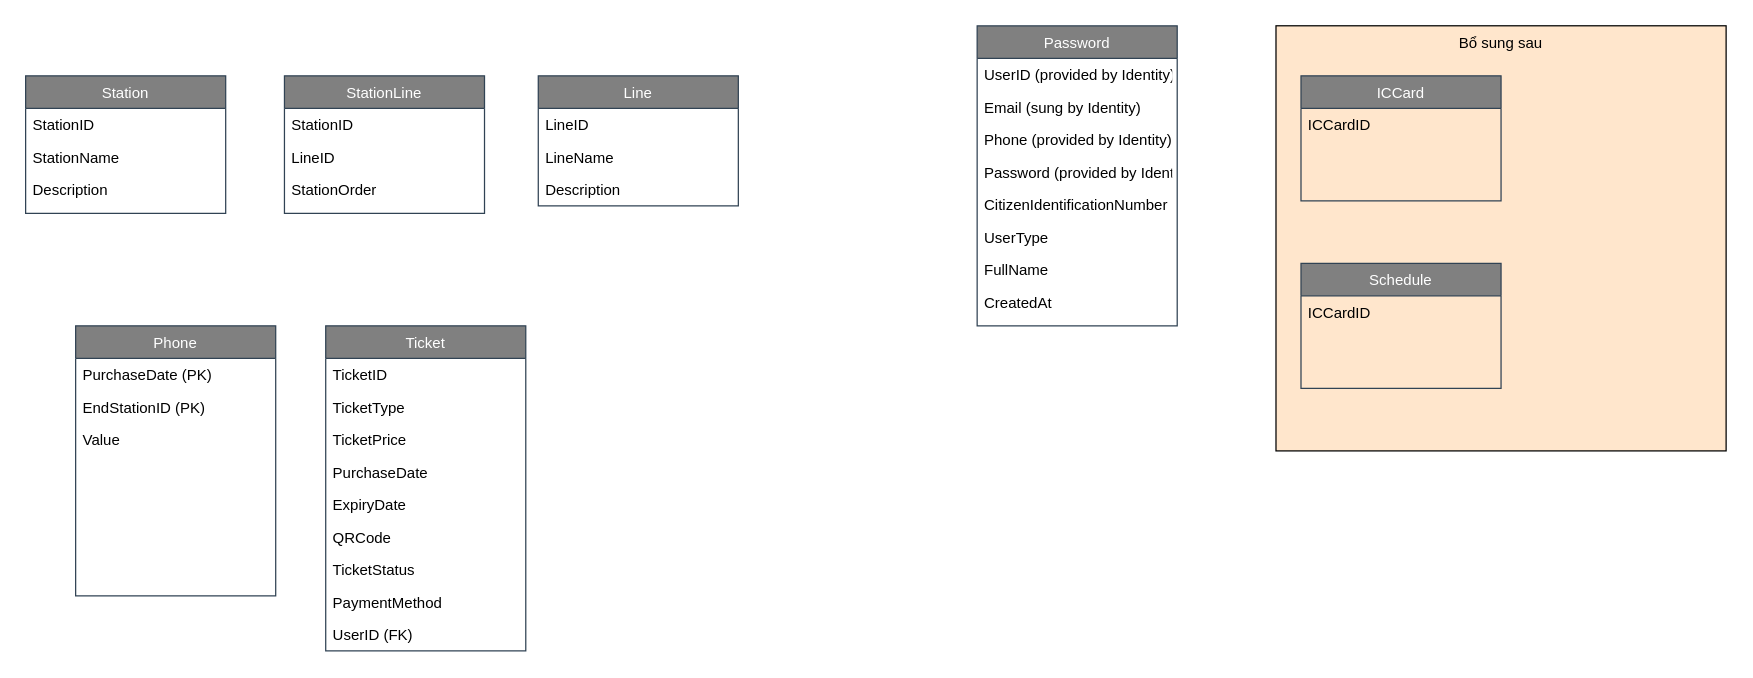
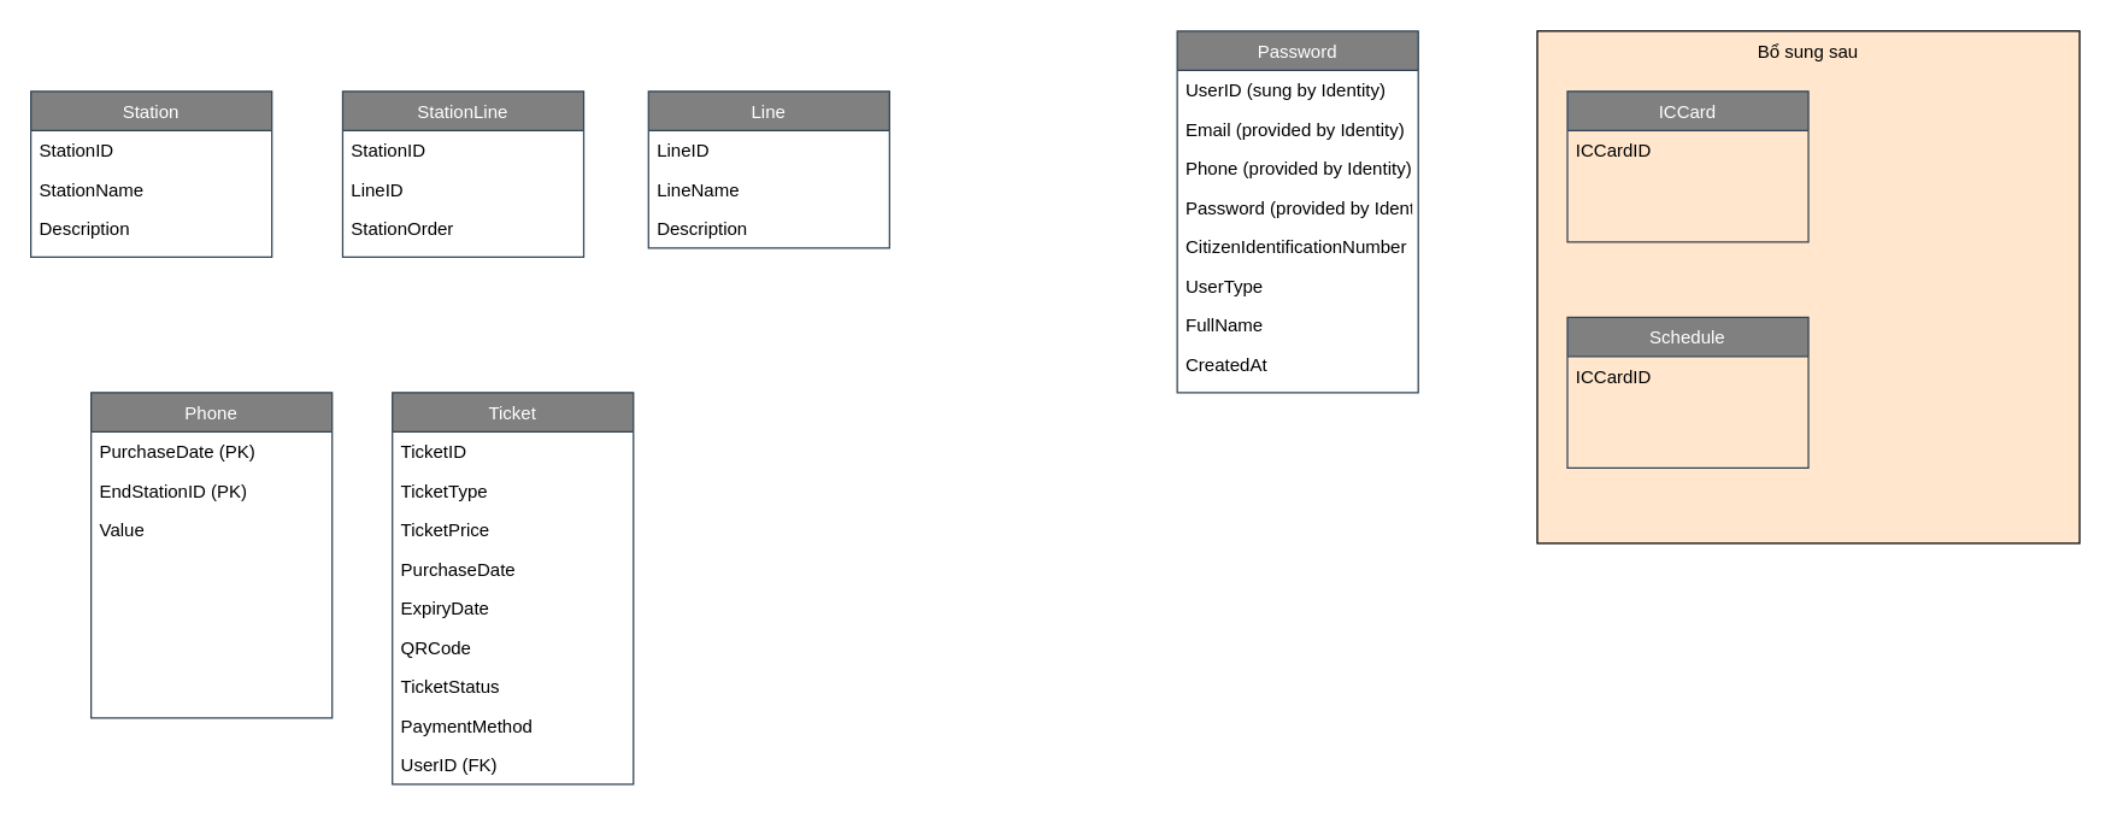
  <mxCell id="0" />
  <mxCell id="1" parent="0" />
  <mxCell id="2" value="Bổ sung sau" style="rounded=0;whiteSpace=wrap;html=1;verticalAlign=top;fillColor=#ffe6cc;" parent="1" vertex="1"><mxGeometry x="1020" y="20" width="360" height="340" as="geometry" /></mxCell>
  <mxCell id="3" value="Line" style="swimlane;fontStyle=0;align=center;verticalAlign=top;childLayout=stackLayout;horizontal=1;startSize=26;horizontalStack=0;resizeParent=1;resizeLast=0;collapsible=1;marginBottom=0;rounded=0;shadow=0;strokeWidth=1;fillColor=#808080;fontColor=#ffffff;strokeColor=#314354;" parent="1" vertex="1"><mxGeometry x="430" y="60" width="160" height="104" as="geometry"><mxRectangle x="550" y="140" width="160" height="26" as="alternateBounds" /></mxGeometry></mxCell>
  <mxCell id="4" value="LineID" style="text;align=left;verticalAlign=top;spacingLeft=4;spacingRight=4;overflow=hidden;rotatable=0;points=[[0,0.5],[1,0.5]];portConstraint=eastwest;" parent="3" vertex="1"><mxGeometry y="26" width="160" height="26" as="geometry" /></mxCell>
  <mxCell id="5" value="LineName" style="text;align=left;verticalAlign=top;spacingLeft=4;spacingRight=4;overflow=hidden;rotatable=0;points=[[0,0.5],[1,0.5]];portConstraint=eastwest;rounded=0;shadow=0;html=0;" parent="3" vertex="1"><mxGeometry y="52" width="160" height="26" as="geometry" /></mxCell>
  <mxCell id="6" value="Description" style="text;align=left;verticalAlign=top;spacingLeft=4;spacingRight=4;overflow=hidden;rotatable=0;points=[[0,0.5],[1,0.5]];portConstraint=eastwest;rounded=0;shadow=0;html=0;" parent="3" vertex="1"><mxGeometry y="78" width="160" height="26" as="geometry" /></mxCell>
  <mxCell id="7" value="Station" style="swimlane;fontStyle=0;align=center;verticalAlign=top;childLayout=stackLayout;horizontal=1;startSize=26;horizontalStack=0;resizeParent=1;resizeLast=0;collapsible=1;marginBottom=0;rounded=0;shadow=0;strokeWidth=1;fillColor=#808080;fontColor=#ffffff;strokeColor=#314354;" parent="1" vertex="1"><mxGeometry x="20" y="60" width="160" height="110" as="geometry"><mxRectangle x="550" y="140" width="160" height="26" as="alternateBounds" /></mxGeometry></mxCell>
  <mxCell id="8" value="StationID" style="text;align=left;verticalAlign=top;spacingLeft=4;spacingRight=4;overflow=hidden;rotatable=0;points=[[0,0.5],[1,0.5]];portConstraint=eastwest;" parent="7" vertex="1"><mxGeometry y="26" width="160" height="26" as="geometry" /></mxCell>
  <mxCell id="9" value="StationName" style="text;align=left;verticalAlign=top;spacingLeft=4;spacingRight=4;overflow=hidden;rotatable=0;points=[[0,0.5],[1,0.5]];portConstraint=eastwest;rounded=0;shadow=0;html=0;" parent="7" vertex="1"><mxGeometry y="52" width="160" height="26" as="geometry" /></mxCell>
  <mxCell id="10" value="Description" style="text;align=left;verticalAlign=top;spacingLeft=4;spacingRight=4;overflow=hidden;rotatable=0;points=[[0,0.5],[1,0.5]];portConstraint=eastwest;rounded=0;shadow=0;html=0;" parent="7" vertex="1"><mxGeometry y="78" width="160" height="26" as="geometry" /></mxCell>
  <mxCell id="11" value="Password" style="swimlane;fontStyle=0;align=center;verticalAlign=top;childLayout=stackLayout;horizontal=1;startSize=26;horizontalStack=0;resizeParent=1;resizeLast=0;collapsible=1;marginBottom=0;rounded=0;shadow=0;strokeWidth=1;fillColor=#808080;fontColor=#ffffff;strokeColor=#314354;" parent="1" vertex="1"><mxGeometry x="781" y="20" width="160" height="240" as="geometry"><mxRectangle x="550" y="140" width="160" height="26" as="alternateBounds" /></mxGeometry></mxCell>
- <mxCell id="12" value="UserID (provided by Identity)" style="text;align=left;verticalAlign=top;spacingLeft=4;spacingRight=4;overflow=hidden;rotatable=0;points=[[0,0.5],[1,0.5]];portConstraint=eastwest;" parent="11" vertex="1"><mxGeometry y="26" width="160" height="26" as="geometry" /></mxCell>
- <mxCell id="13" value="Email (sung by Identity)" style="text;align=left;verticalAlign=top;spacingLeft=4;spacingRight=4;overflow=hidden;rotatable=0;points=[[0,0.5],[1,0.5]];portConstraint=eastwest;rounded=0;shadow=0;html=0;" parent="11" vertex="1"><mxGeometry y="52" width="160" height="26" as="geometry" /></mxCell>
+ <mxCell id="12" value="UserID (sung by Identity)" style="text;align=left;verticalAlign=top;spacingLeft=4;spacingRight=4;overflow=hidden;rotatable=0;points=[[0,0.5],[1,0.5]];portConstraint=eastwest;" parent="11" vertex="1"><mxGeometry y="26" width="160" height="26" as="geometry" /></mxCell>
+ <mxCell id="13" value="Email (provided by Identity)" style="text;align=left;verticalAlign=top;spacingLeft=4;spacingRight=4;overflow=hidden;rotatable=0;points=[[0,0.5],[1,0.5]];portConstraint=eastwest;rounded=0;shadow=0;html=0;" parent="11" vertex="1"><mxGeometry y="52" width="160" height="26" as="geometry" /></mxCell>
  <mxCell id="14" value="Phone (provided by Identity)" style="text;align=left;verticalAlign=top;spacingLeft=4;spacingRight=4;overflow=hidden;rotatable=0;points=[[0,0.5],[1,0.5]];portConstraint=eastwest;rounded=0;shadow=0;html=0;" parent="11" vertex="1"><mxGeometry y="78" width="160" height="26" as="geometry" /></mxCell>
  <mxCell id="15" value="Password (provided by Identity)" style="text;align=left;verticalAlign=top;spacingLeft=4;spacingRight=4;overflow=hidden;rotatable=0;points=[[0,0.5],[1,0.5]];portConstraint=eastwest;rounded=0;shadow=0;html=0;" parent="11" vertex="1"><mxGeometry y="104" width="160" height="26" as="geometry" /></mxCell>
  <mxCell id="16" value="CitizenIdentificationNumber" style="text;align=left;verticalAlign=top;spacingLeft=4;spacingRight=4;overflow=hidden;rotatable=0;points=[[0,0.5],[1,0.5]];portConstraint=eastwest;rounded=0;shadow=0;html=0;" parent="11" vertex="1"><mxGeometry y="130" width="160" height="26" as="geometry" /></mxCell>
  <mxCell id="17" value="UserType" style="text;align=left;verticalAlign=top;spacingLeft=4;spacingRight=4;overflow=hidden;rotatable=0;points=[[0,0.5],[1,0.5]];portConstraint=eastwest;rounded=0;shadow=0;html=0;" parent="11" vertex="1"><mxGeometry y="156" width="160" height="26" as="geometry" /></mxCell>
  <mxCell id="18" value="FullName" style="text;align=left;verticalAlign=top;spacingLeft=4;spacingRight=4;overflow=hidden;rotatable=0;points=[[0,0.5],[1,0.5]];portConstraint=eastwest;rounded=0;shadow=0;html=0;" parent="11" vertex="1"><mxGeometry y="182" width="160" height="26" as="geometry" /></mxCell>
  <mxCell id="19" value="CreatedAt" style="text;align=left;verticalAlign=top;spacingLeft=4;spacingRight=4;overflow=hidden;rotatable=0;points=[[0,0.5],[1,0.5]];portConstraint=eastwest;rounded=0;shadow=0;html=0;" parent="11" vertex="1"><mxGeometry y="208" width="160" height="26" as="geometry" /></mxCell>
  <mxCell id="20" value="Ticket" style="swimlane;fontStyle=0;align=center;verticalAlign=top;childLayout=stackLayout;horizontal=1;startSize=26;horizontalStack=0;resizeParent=1;resizeLast=0;collapsible=1;marginBottom=0;rounded=0;shadow=0;strokeWidth=1;fillColor=#808080;fontColor=#ffffff;strokeColor=#314354;" parent="1" vertex="1"><mxGeometry x="260" y="260" width="160" height="260" as="geometry"><mxRectangle x="550" y="140" width="160" height="26" as="alternateBounds" /></mxGeometry></mxCell>
  <mxCell id="21" value="TicketID" style="text;align=left;verticalAlign=top;spacingLeft=4;spacingRight=4;overflow=hidden;rotatable=0;points=[[0,0.5],[1,0.5]];portConstraint=eastwest;" parent="20" vertex="1"><mxGeometry y="26" width="160" height="26" as="geometry" /></mxCell>
  <mxCell id="22" value="TicketType" style="text;align=left;verticalAlign=top;spacingLeft=4;spacingRight=4;overflow=hidden;rotatable=0;points=[[0,0.5],[1,0.5]];portConstraint=eastwest;rounded=0;shadow=0;html=0;" parent="20" vertex="1"><mxGeometry y="52" width="160" height="26" as="geometry" /></mxCell>
  <mxCell id="23" value="TicketPrice" style="text;align=left;verticalAlign=top;spacingLeft=4;spacingRight=4;overflow=hidden;rotatable=0;points=[[0,0.5],[1,0.5]];portConstraint=eastwest;rounded=0;shadow=0;html=0;" parent="20" vertex="1"><mxGeometry y="78" width="160" height="26" as="geometry" /></mxCell>
  <mxCell id="24" value="PurchaseDate" style="text;align=left;verticalAlign=top;spacingLeft=4;spacingRight=4;overflow=hidden;rotatable=0;points=[[0,0.5],[1,0.5]];portConstraint=eastwest;rounded=0;shadow=0;html=0;" parent="20" vertex="1"><mxGeometry y="104" width="160" height="26" as="geometry" /></mxCell>
  <mxCell id="25" value="ExpiryDate" style="text;align=left;verticalAlign=top;spacingLeft=4;spacingRight=4;overflow=hidden;rotatable=0;points=[[0,0.5],[1,0.5]];portConstraint=eastwest;rounded=0;shadow=0;html=0;" parent="20" vertex="1"><mxGeometry y="130" width="160" height="26" as="geometry" /></mxCell>
  <mxCell id="26" value="QRCode" style="text;align=left;verticalAlign=top;spacingLeft=4;spacingRight=4;overflow=hidden;rotatable=0;points=[[0,0.5],[1,0.5]];portConstraint=eastwest;rounded=0;shadow=0;html=0;" parent="20" vertex="1"><mxGeometry y="156" width="160" height="26" as="geometry" /></mxCell>
  <mxCell id="27" value="TicketStatus" style="text;align=left;verticalAlign=top;spacingLeft=4;spacingRight=4;overflow=hidden;rotatable=0;points=[[0,0.5],[1,0.5]];portConstraint=eastwest;rounded=0;shadow=0;html=0;" parent="20" vertex="1"><mxGeometry y="182" width="160" height="26" as="geometry" /></mxCell>
  <mxCell id="28" value="PaymentMethod" style="text;align=left;verticalAlign=top;spacingLeft=4;spacingRight=4;overflow=hidden;rotatable=0;points=[[0,0.5],[1,0.5]];portConstraint=eastwest;rounded=0;shadow=0;html=0;" parent="20" vertex="1"><mxGeometry y="208" width="160" height="26" as="geometry" /></mxCell>
  <mxCell id="29" value="UserID (FK)" style="text;align=left;verticalAlign=top;spacingLeft=4;spacingRight=4;overflow=hidden;rotatable=0;points=[[0,0.5],[1,0.5]];portConstraint=eastwest;rounded=0;shadow=0;html=0;" parent="20" vertex="1"><mxGeometry y="234" width="160" height="26" as="geometry" /></mxCell>
  <mxCell id="30" value="StationLine" style="swimlane;fontStyle=0;align=center;verticalAlign=top;childLayout=stackLayout;horizontal=1;startSize=26;horizontalStack=0;resizeParent=1;resizeLast=0;collapsible=1;marginBottom=0;rounded=0;shadow=0;strokeWidth=1;fillColor=#808080;fontColor=#ffffff;strokeColor=#314354;" parent="1" vertex="1"><mxGeometry x="227" y="60" width="160" height="110" as="geometry"><mxRectangle x="550" y="140" width="160" height="26" as="alternateBounds" /></mxGeometry></mxCell>
  <mxCell id="31" value="StationID" style="text;align=left;verticalAlign=top;spacingLeft=4;spacingRight=4;overflow=hidden;rotatable=0;points=[[0,0.5],[1,0.5]];portConstraint=eastwest;" parent="30" vertex="1"><mxGeometry y="26" width="160" height="26" as="geometry" /></mxCell>
  <mxCell id="32" value="LineID" style="text;align=left;verticalAlign=top;spacingLeft=4;spacingRight=4;overflow=hidden;rotatable=0;points=[[0,0.5],[1,0.5]];portConstraint=eastwest;rounded=0;shadow=0;html=0;" parent="30" vertex="1"><mxGeometry y="52" width="160" height="26" as="geometry" /></mxCell>
  <mxCell id="33" value="StationOrder" style="text;align=left;verticalAlign=top;spacingLeft=4;spacingRight=4;overflow=hidden;rotatable=0;points=[[0,0.5],[1,0.5]];portConstraint=eastwest;rounded=0;shadow=0;html=0;" parent="30" vertex="1"><mxGeometry y="78" width="160" height="26" as="geometry" /></mxCell>
  <mxCell id="34" value="ICCard" style="swimlane;fontStyle=0;align=center;verticalAlign=top;childLayout=stackLayout;horizontal=1;startSize=26;horizontalStack=0;resizeParent=1;resizeLast=0;collapsible=1;marginBottom=0;rounded=0;shadow=0;strokeWidth=1;fillColor=#808080;fontColor=#ffffff;strokeColor=#314354;" parent="1" vertex="1"><mxGeometry x="1040" y="60" width="160" height="100" as="geometry"><mxRectangle x="550" y="140" width="160" height="26" as="alternateBounds" /></mxGeometry></mxCell>
  <mxCell id="35" value="ICCardID" style="text;align=left;verticalAlign=top;spacingLeft=4;spacingRight=4;overflow=hidden;rotatable=0;points=[[0,0.5],[1,0.5]];portConstraint=eastwest;" parent="34" vertex="1"><mxGeometry y="26" width="160" height="26" as="geometry" /></mxCell>
  <mxCell id="36" value="Phone" style="swimlane;fontStyle=0;align=center;verticalAlign=top;childLayout=stackLayout;horizontal=1;startSize=26;horizontalStack=0;resizeParent=1;resizeLast=0;collapsible=1;marginBottom=0;rounded=0;shadow=0;strokeWidth=1;fillColor=#808080;fontColor=#ffffff;strokeColor=#314354;" parent="1" vertex="1"><mxGeometry x="60" y="260" width="160" height="216" as="geometry"><mxRectangle x="550" y="140" width="160" height="26" as="alternateBounds" /></mxGeometry></mxCell>
  <mxCell id="37" value="PurchaseDate (PK)" style="text;align=left;verticalAlign=top;spacingLeft=4;spacingRight=4;overflow=hidden;rotatable=0;points=[[0,0.5],[1,0.5]];portConstraint=eastwest;" parent="36" vertex="1"><mxGeometry y="26" width="160" height="26" as="geometry" /></mxCell>
  <mxCell id="38" value="EndStationID (PK)" style="text;align=left;verticalAlign=top;spacingLeft=4;spacingRight=4;overflow=hidden;rotatable=0;points=[[0,0.5],[1,0.5]];portConstraint=eastwest;rounded=0;shadow=0;html=0;" parent="36" vertex="1"><mxGeometry y="52" width="160" height="26" as="geometry" /></mxCell>
  <mxCell id="39" value="Value" style="text;align=left;verticalAlign=top;spacingLeft=4;spacingRight=4;overflow=hidden;rotatable=0;points=[[0,0.5],[1,0.5]];portConstraint=eastwest;rounded=0;shadow=0;html=0;" parent="36" vertex="1"><mxGeometry y="78" width="160" height="26" as="geometry" /></mxCell>
  <mxCell id="40" value="Schedule" style="swimlane;fontStyle=0;align=center;verticalAlign=top;childLayout=stackLayout;horizontal=1;startSize=26;horizontalStack=0;resizeParent=1;resizeLast=0;collapsible=1;marginBottom=0;rounded=0;shadow=0;strokeWidth=1;fillColor=#808080;fontColor=#ffffff;strokeColor=#314354;" parent="1" vertex="1"><mxGeometry x="1040" y="210" width="160" height="100" as="geometry"><mxRectangle x="550" y="140" width="160" height="26" as="alternateBounds" /></mxGeometry></mxCell>
  <mxCell id="41" value="ICCardID" style="text;align=left;verticalAlign=top;spacingLeft=4;spacingRight=4;overflow=hidden;rotatable=0;points=[[0,0.5],[1,0.5]];portConstraint=eastwest;" parent="40" vertex="1"><mxGeometry y="26" width="160" height="26" as="geometry" /></mxCell>
